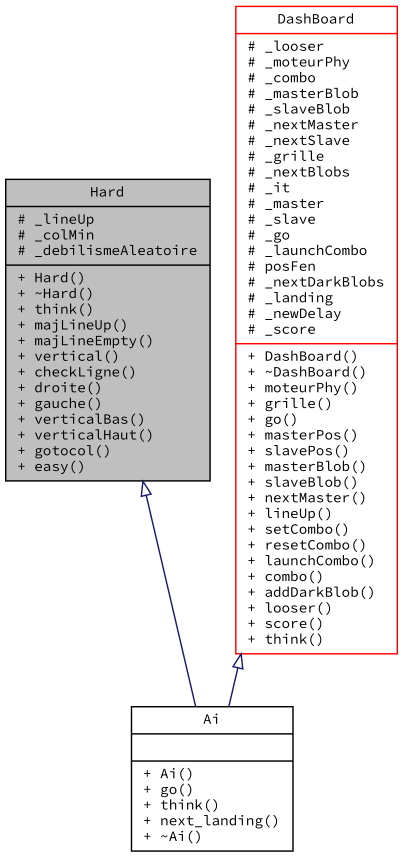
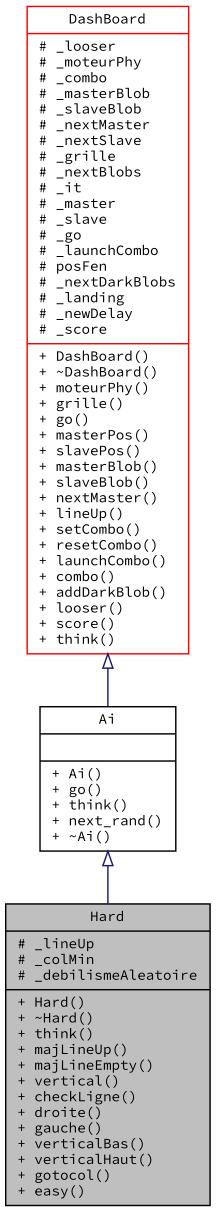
  digraph {
    fontname="Source Code Pro"
    node [color=black fontname="Source Code Pro" fontsize=10 shape=record]
    edge [arrowtail=empty color=midnightblue dir=back fontname="Source Code Pro" fontsize=10 labelfontname=Helvetica labelfontsize=10 style=solid]
    n1 [fillcolor=grey75 fontcolor=black height=0.2 label="{Hard\n|# _lineUp\l# _colMin\l# _debilismeAleatoire\l|+ Hard()\l+ ~Hard()\l+ think()\l+ majLineUp()\l+ majLineEmpty()\l+ vertical()\l+ checkLigne()\l+ droite()\l+ gauche()\l+ verticalBas()\l+ verticalHaut()\l+ gotocol()\l+ easy()\l}" style=filled width=0.4]
-   n2 [height=0.2 label="{Ai\n||+ Ai()\l+ go()\l+ think()\l+ next_landing()\l+ ~Ai()\l}" width=0.4]
+   n2 [height=0.2 label="{Ai\n||+ Ai()\l+ go()\l+ think()\l+ next_rand()\l+ ~Ai()\l}" width=0.4]
    n3 [color=red height=0.2 label="{DashBoard\n|# _looser\l# _moteurPhy\l# _combo\l# _masterBlob\l# _slaveBlob\l# _nextMaster\l# _nextSlave\l# _grille\l# _nextBlobs\l# _it\l# _master\l# _slave\l# _go\l# _launchCombo\l# posFen\l# _nextDarkBlobs\l# _landing\l# _newDelay\l# _score\l|+ DashBoard()\l+ ~DashBoard()\l+ moteurPhy()\l+ grille()\l+ go()\l+ masterPos()\l+ slavePos()\l+ masterBlob()\l+ slaveBlob()\l+ nextMaster()\l+ lineUp()\l+ setCombo()\l+ resetCombo()\l+ launchCombo()\l+ combo()\l+ addDarkBlob()\l+ looser()\l+ score()\l+ think()\l}" width=0.4]
-   n1 -> n2
+   n2 -> n1
    n3 -> n2
  }
